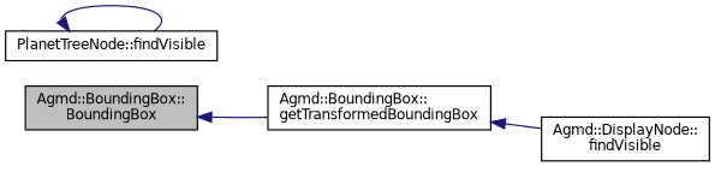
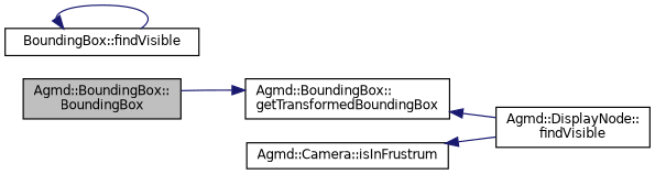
  digraph {
    rankdir=LR
    node [color=black fillcolor=white fontname=Helvetica fontsize=10 shape=record style=filled]
    edge [color=midnightblue dir=back fontname=Helvetica fontsize=10 labelfontname=Helvetica labelfontsize=10 style=solid]
    n1 [fillcolor=grey75 fontcolor=black height=0.2 label="Agmd::BoundingBox::\lBoundingBox" width=0.4]
    n2 [height=0.2 label="Agmd::BoundingBox::\lgetTransformedBoundingBox" width=0.4]
    n3 [height=0.2 label="Agmd::DisplayNode::\lfindVisible" width=0.4]
-   n5 [height=0.2 label="PlanetTreeNode::findVisible" width=0.4]
-   n1 -> n2
+   n4 [height=0.2 label="Agmd::Camera::isInFrustrum" width=0.4]
+   n5 [height=0.2 label="BoundingBox::findVisible" width=0.4]
+   n2 -> n1
    n2 -> n3
+   n4 -> n3
    n5 -> n5
  }
